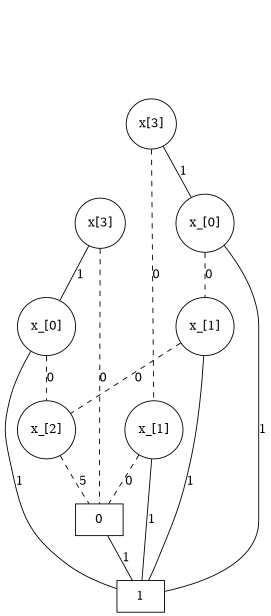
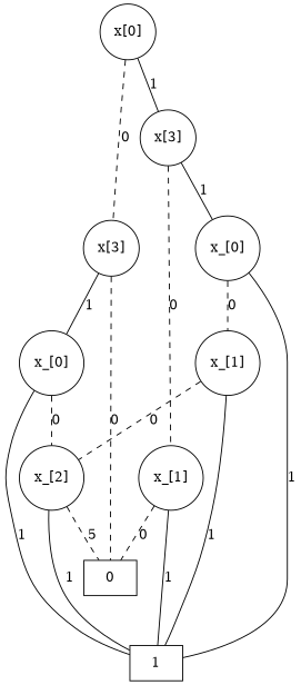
  graph {
    node [shape=circle]
    n1 [label=0 shape=box]
    n2 [label=1 shape=box]
    n3 [label="x_[2]"]
    n4 [label="x_[0]"]
    n5 [label="x[3]"]
    n6 [label="x_[1]"]
    n7 [label="x_[1]"]
    n8 [label="x_[0]"]
    n9 [label="x[3]"]
+   n10 [label="x[0]"]
    n3 -- n1 [label=5 style=dashed]
-   n1 -- n2 [label=1]
+   n3 -- n2 [label=1]
    n4 -- n2 [label=1]
    n4 -- n3 [label=0 style=dashed]
    n5 -- n1 [label=0 style=dashed]
    n5 -- n4 [label=1]
    n6 -- n1 [label=0 style=dashed]
    n6 -- n2 [label=1]
    n7 -- n2 [label=1]
    n7 -- n3 [label=0 style=dashed]
    n8 -- n2 [label=1]
    n8 -- n7 [label=0 style=dashed]
    n9 -- n6 [label=0 style=dashed]
    n9 -- n8 [label=1]
+   n10 -- n5 [label=0 style=dashed]
+   n10 -- n9 [label=1]
  }
